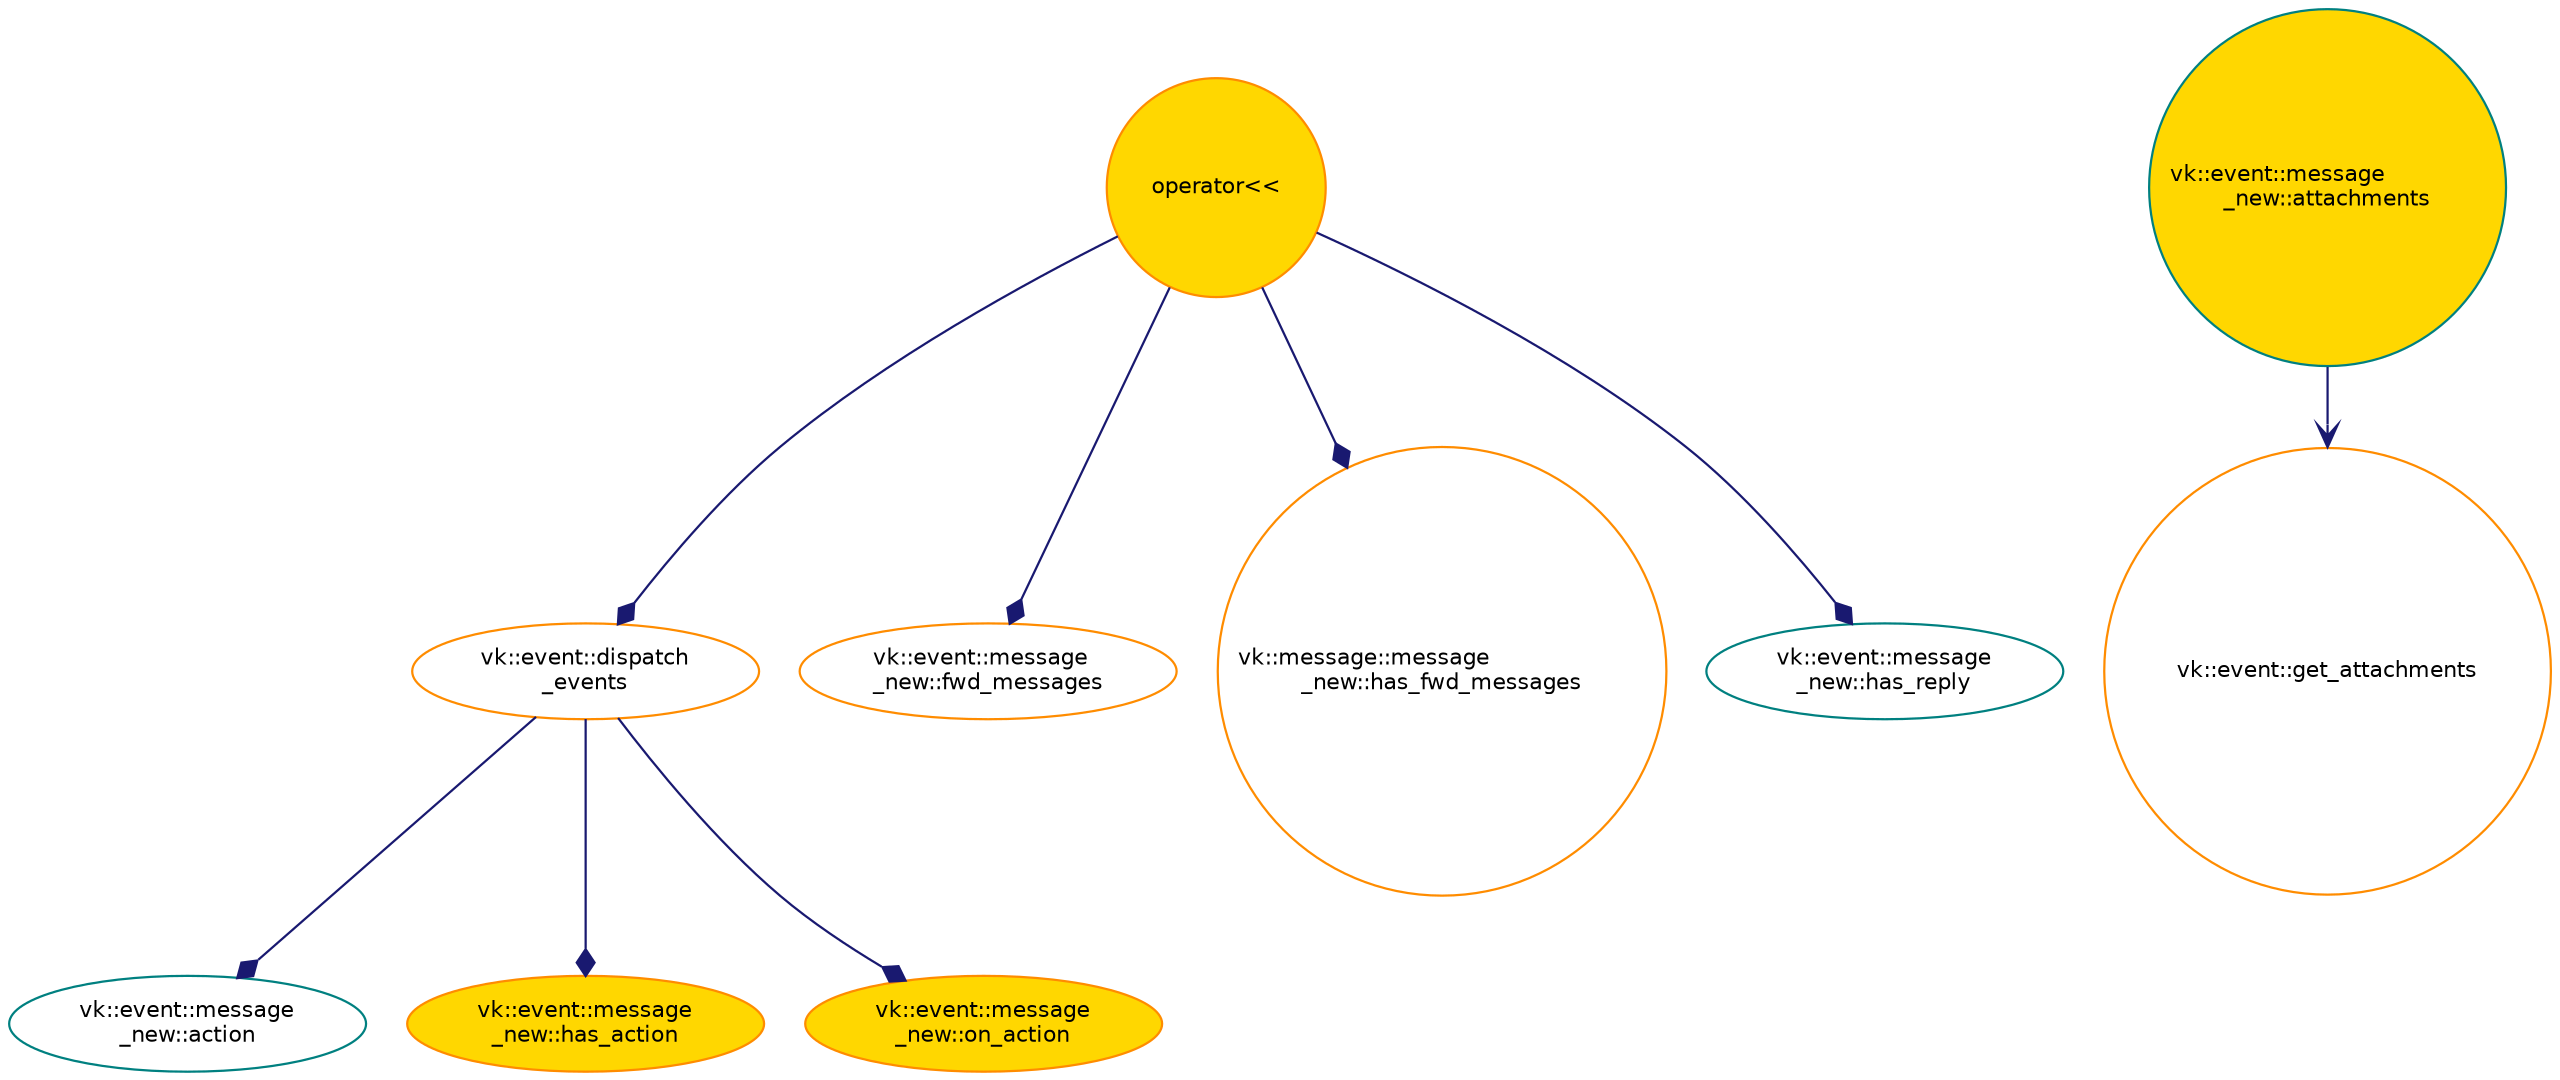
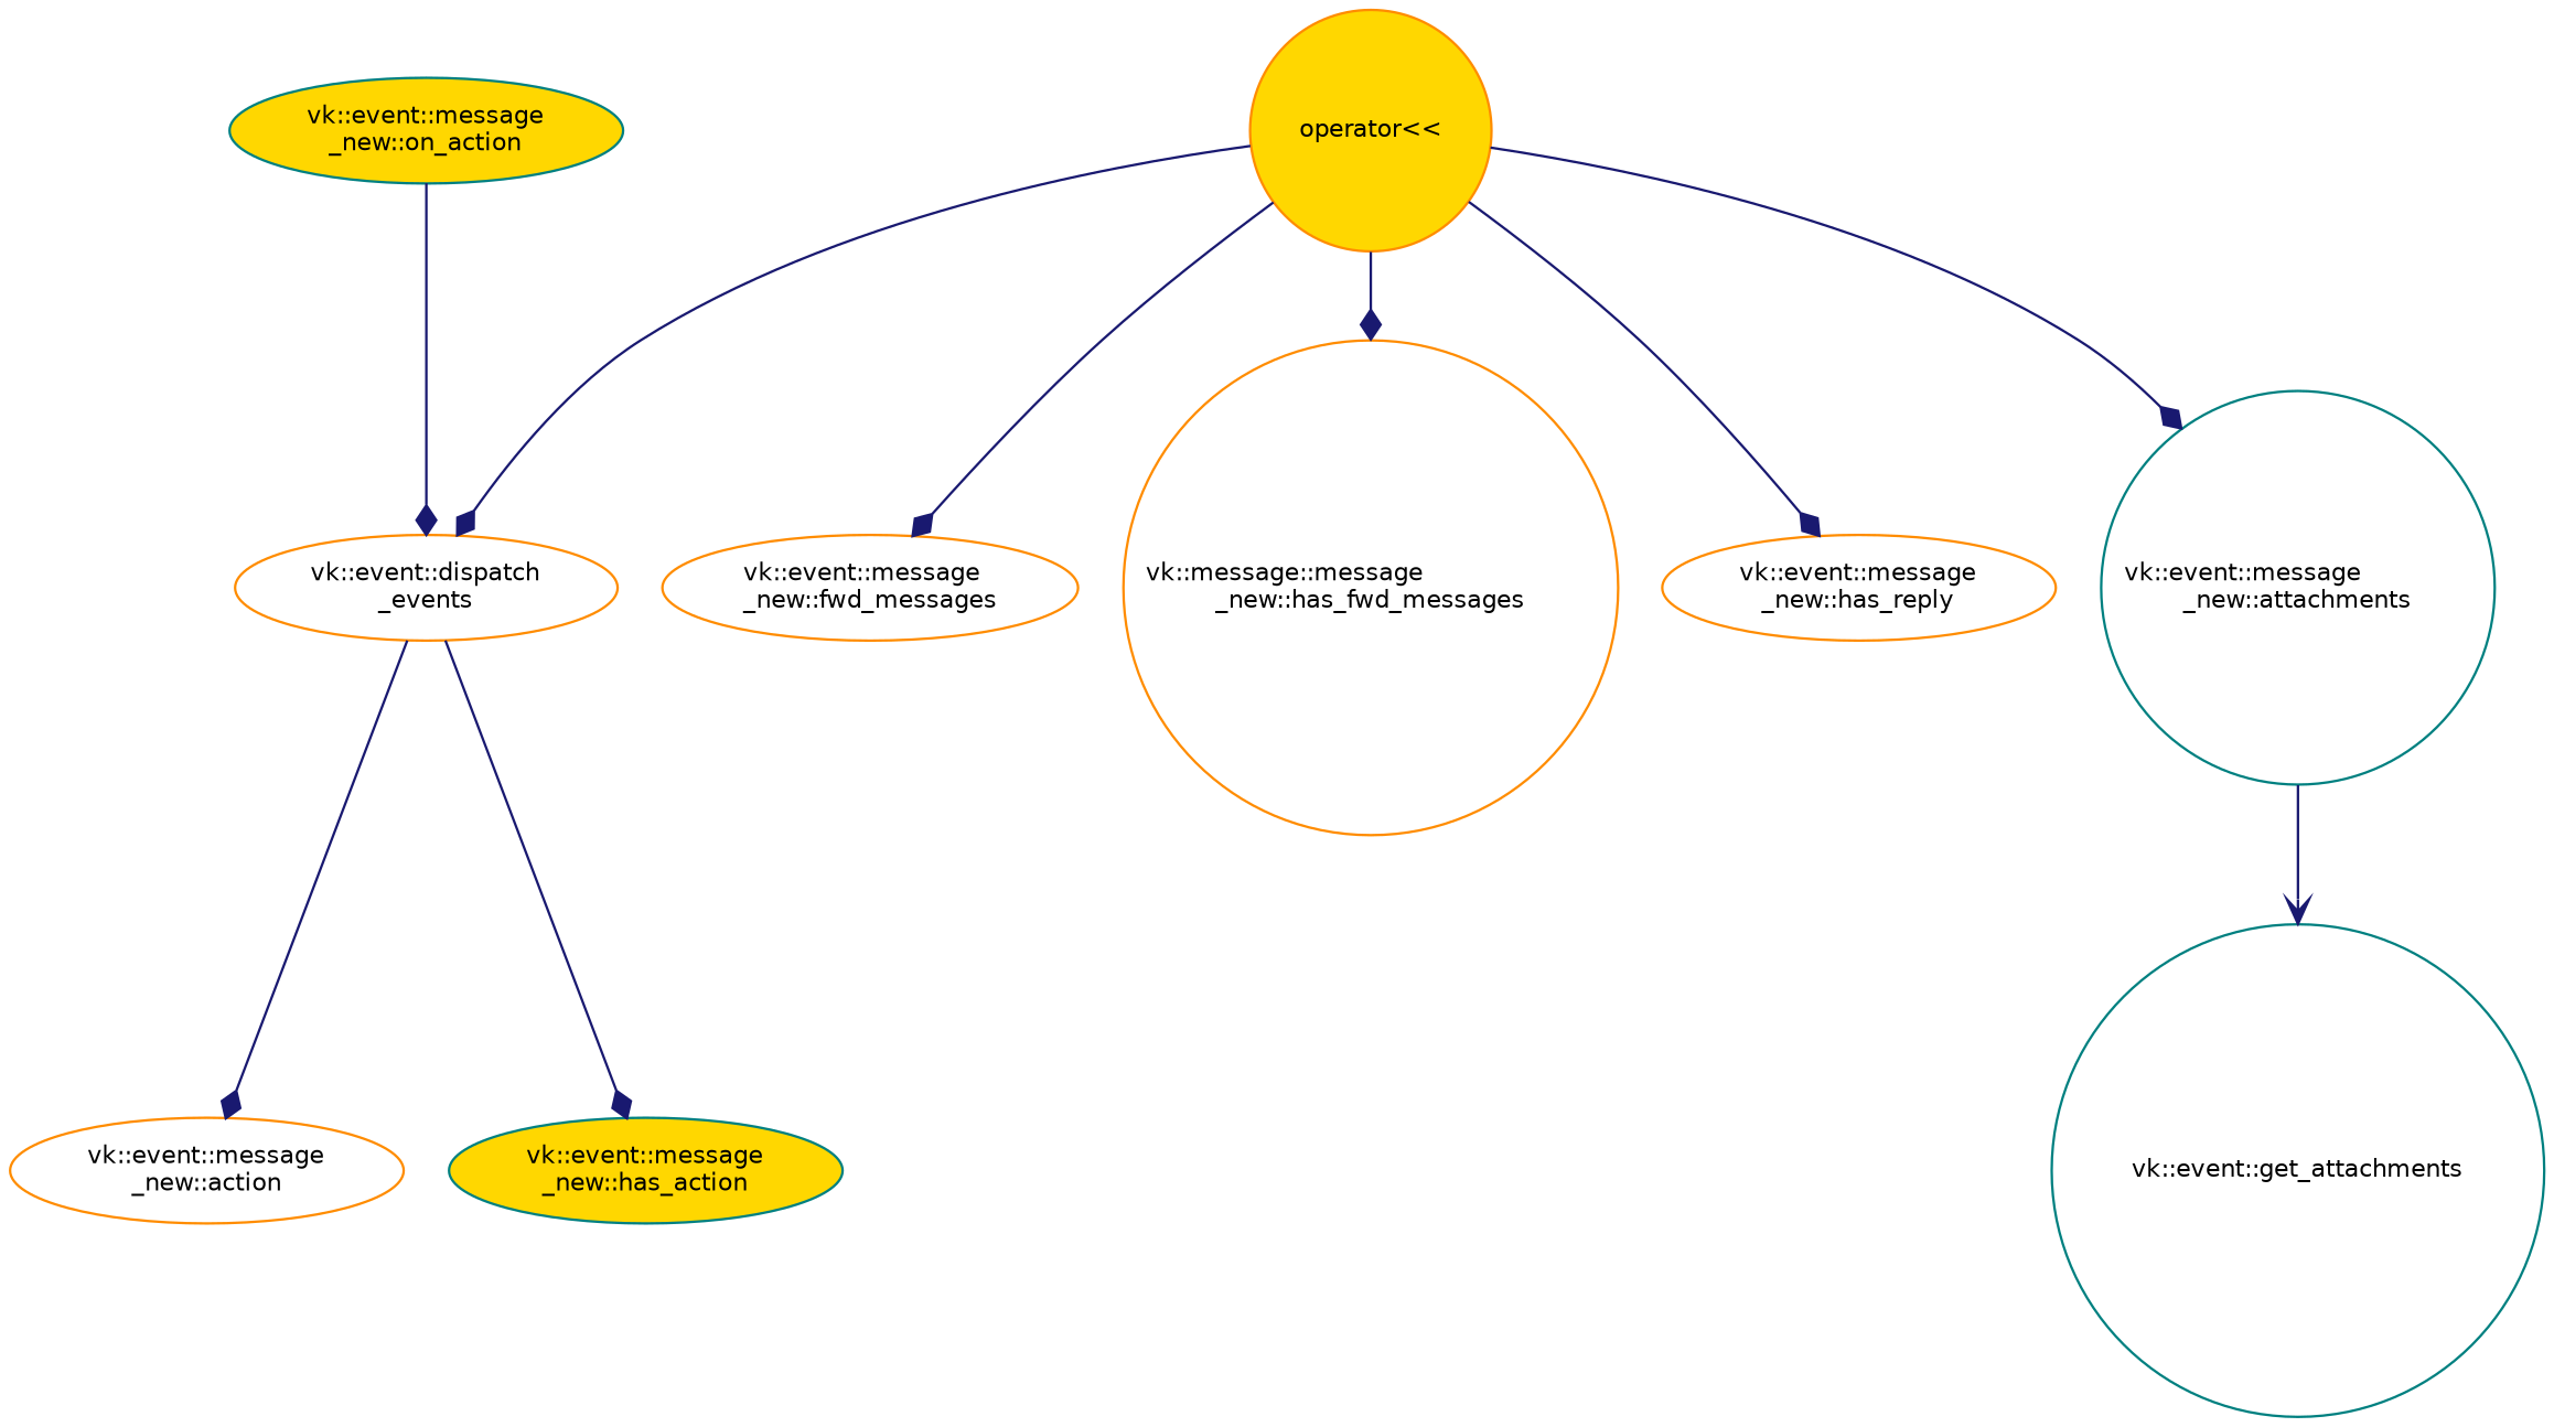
  digraph {
    rankdir=TB
    node [color=darkorange fillcolor=white fontname=Helvetica fontsize=10 shape=ellipse style=filled]
    edge [arrowhead=diamond color=midnightblue fontname=Helvetica fontsize=10 labelfontname=Helvetica labelfontsize=10 style=solid]
    n1 [fillcolor=gold fontcolor=black height=0.2 label="operator\<\<" shape=circle width=0.4]
-   n2 [color=teal fillcolor=gold height=0.2 label="vk::event::message\l_new::attachments" shape=circle width=0.4]
+   n2 [color=teal height=0.2 label="vk::event::message\l_new::attachments" shape=circle width=0.4]
    n3 [height=0.2 label="vk::event::dispatch\l_events" width=0.4]
    n4 [height=0.2 label="vk::event::message\l_new::fwd_messages" width=0.4]
    n5 [height=0.2 label="vk::message::message\l_new::has_fwd_messages" shape=circle width=0.4]
-   n6 [color=teal height=0.2 label="vk::event::message\l_new::has_reply" width=0.4]
-   n7 [height=0.2 label="vk::event::get_attachments" shape=circle width=0.4]
-   n8 [color=teal height=0.2 label="vk::event::message\l_new::action" width=0.4]
-   n9 [fillcolor=gold height=0.2 label="vk::event::message\l_new::has_action" width=0.4]
-   n10 [fillcolor=gold height=0.2 label="vk::event::message\l_new::on_action" width=0.4]
+   n6 [height=0.2 label="vk::event::message\l_new::has_reply" width=0.4]
+   n7 [color=teal height=0.2 label="vk::event::get_attachments" shape=circle width=0.4]
+   n8 [height=0.2 label="vk::event::message\l_new::action" width=0.4]
+   n9 [color=teal fillcolor=gold height=0.2 label="vk::event::message\l_new::has_action" width=0.4]
+   n10 [color=teal fillcolor=gold height=0.2 label="vk::event::message\l_new::on_action" width=0.4]
+   n1 -> n2
    n1 -> n3
    n1 -> n4
    n1 -> n5
    n1 -> n6
    n2 -> n7 [arrowhead=vee]
    n3 -> n8
    n3 -> n9
-   n3 -> n10
+   n10 -> n3
  }
